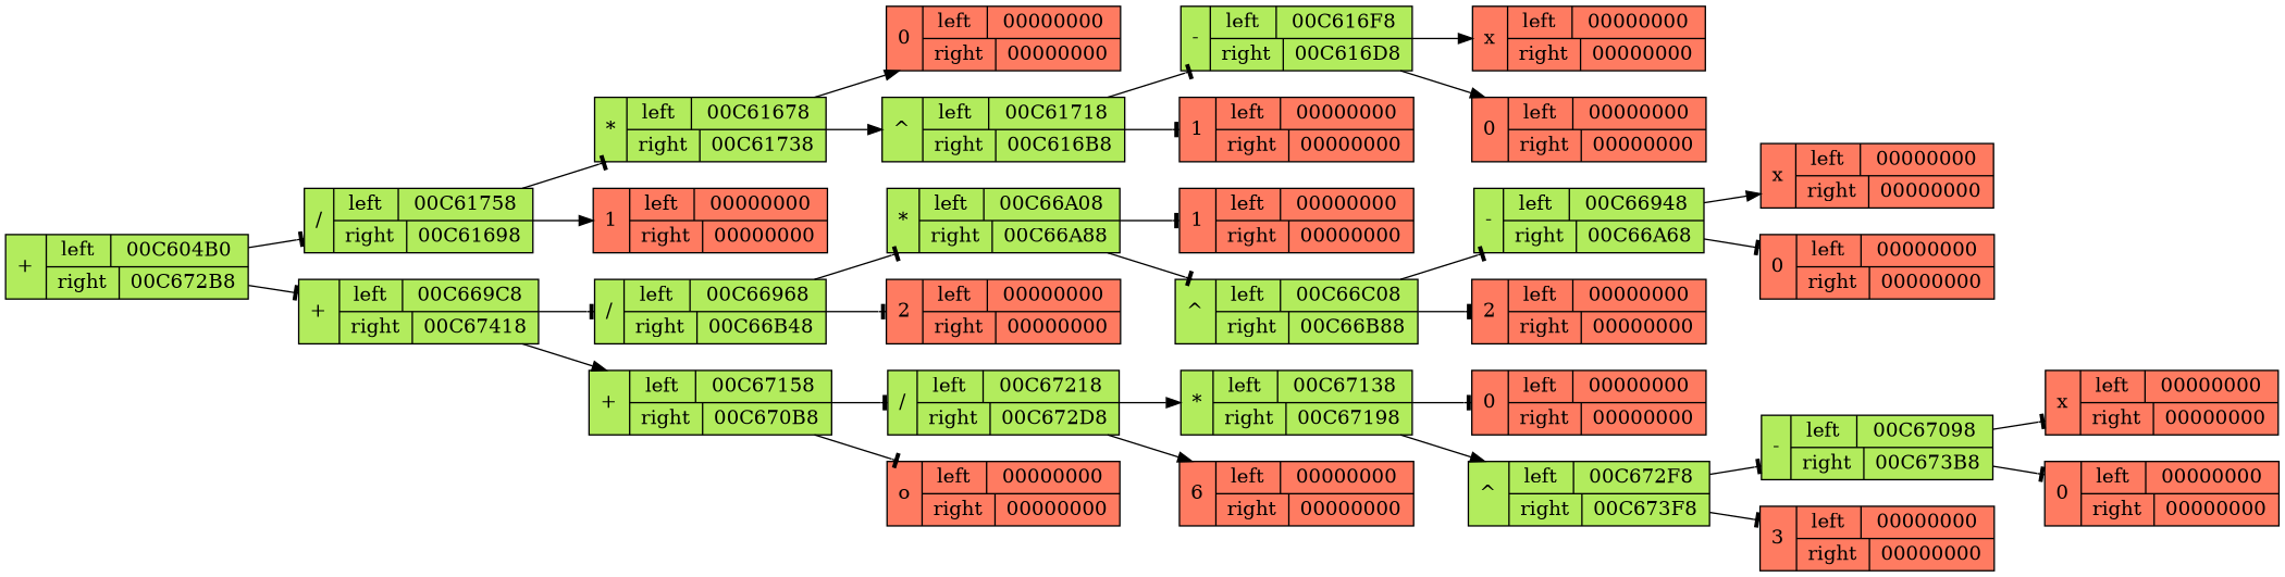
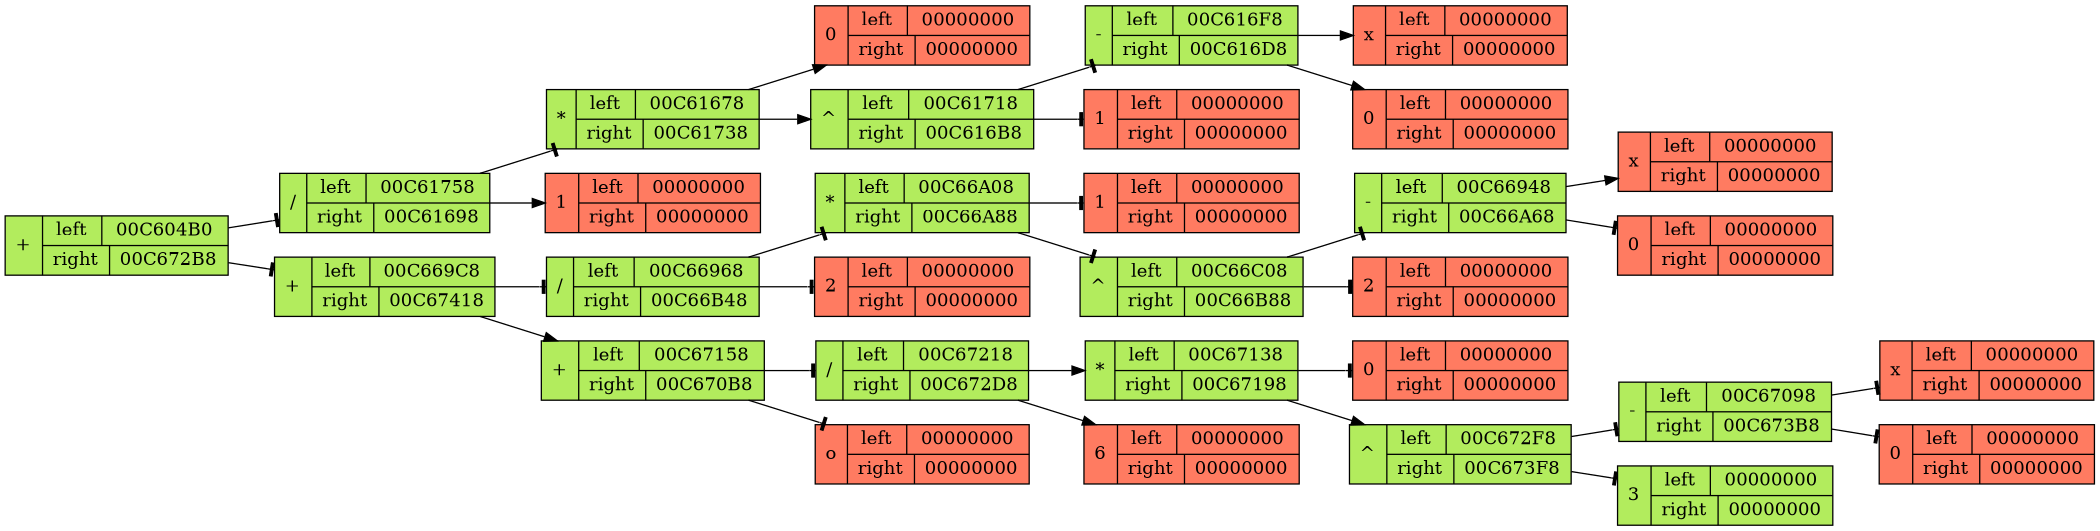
  digraph {
    bgcolor="#FFFFFF"
    fixedsize=true
    rankdir=LR
    node [color=black fillcolor="#FF7B61" fontsize=14 shape=record style=filled]
    edge [arrowhead=tee]
    n1 [fillcolor="#B2EC5D" label="{+ | {{left | 00C604B0} | {right | 00C672B8}}}" width=2]
    n2 [fillcolor="#B2EC5D" label="{/ | {{left | 00C61758} | {right | 00C61698}}}" width=2]
    n3 [fillcolor="#B2EC5D" label="{+ | {{left | 00C669C8} | {right | 00C67418}}}" width=2]
    n4 [fillcolor="#B2EC5D" label="{* | {{left | 00C61678} | {right | 00C61738}}}" width=2]
    n5 [label="{1 | {{left | 00000000} | {right | 00000000}}}" width=2]
    n6 [label="{0 | {{left | 00000000} | {right | 00000000}}}" width=2]
    n7 [fillcolor="#B2EC5D" label="{^ | {{left | 00C61718} | {right | 00C616B8}}}" width=2]
    n8 [fillcolor="#B2EC5D" label="{- | {{left | 00C616F8} | {right | 00C616D8}}}" width=2]
    n9 [label="{1 | {{left | 00000000} | {right | 00000000}}}" width=2]
    n10 [label="{x | {{left | 00000000} | {right | 00000000}}}" width=2]
    n11 [label="{0 | {{left | 00000000} | {right | 00000000}}}" width=2]
    n12 [fillcolor="#B2EC5D" label="{/ | {{left | 00C66968} | {right | 00C66B48}}}" width=2]
    n13 [fillcolor="#B2EC5D" label="{+ | {{left | 00C67158} | {right | 00C670B8}}}" width=2]
    n14 [fillcolor="#B2EC5D" label="{* | {{left | 00C66A08} | {right | 00C66A88}}}" width=2]
    n15 [label="{2 | {{left | 00000000} | {right | 00000000}}}" width=2]
    n16 [label="{1 | {{left | 00000000} | {right | 00000000}}}" width=2]
    n17 [fillcolor="#B2EC5D" label="{^ | {{left | 00C66C08} | {right | 00C66B88}}}" width=2]
    n18 [fillcolor="#B2EC5D" label="{- | {{left | 00C66948} | {right | 00C66A68}}}" width=2]
    n19 [label="{2 | {{left | 00000000} | {right | 00000000}}}" width=2]
    n20 [label="{x | {{left | 00000000} | {right | 00000000}}}" width=2]
    n21 [label="{0 | {{left | 00000000} | {right | 00000000}}}" width=2]
    n22 [fillcolor="#B2EC5D" label="{/ | {{left | 00C67218} | {right | 00C672D8}}}" width=2]
    n23 [label="{o | {{left | 00000000} | {right | 00000000}}}" width=2]
    n24 [fillcolor="#B2EC5D" label="{* | {{left | 00C67138} | {right | 00C67198}}}" width=2]
    n25 [label="{6 | {{left | 00000000} | {right | 00000000}}}" width=2]
    n26 [label="{0 | {{left | 00000000} | {right | 00000000}}}" width=2]
    n27 [fillcolor="#B2EC5D" label="{^ | {{left | 00C672F8} | {right | 00C673F8}}}" width=2]
    n28 [fillcolor="#B2EC5D" label="{- | {{left | 00C67098} | {right | 00C673B8}}}" width=2]
-   n29 [label="{3 | {{left | 00000000} | {right | 00000000}}}" width=2]
+   n29 [fillcolor="#B2EC5D" label="{3 | {{left | 00000000} | {right | 00000000}}}" width=2]
    n30 [label="{x | {{left | 00000000} | {right | 00000000}}}" width=2]
    n31 [label="{0 | {{left | 00000000} | {right | 00000000}}}" width=2]
    n1 -> n2
    n1 -> n3
    n2 -> n4
    n2 -> n5 [arrowhead=normal]
    n3 -> n12
    n3 -> n13 [arrowhead=normal]
    n4 -> n6 [arrowhead=normal]
    n4 -> n7 [arrowhead=normal]
    n7 -> n8
    n7 -> n9
    n8 -> n10 [arrowhead=normal]
    n8 -> n11 [arrowhead=normal]
    n12 -> n14
    n12 -> n15
    n13 -> n22
    n13 -> n23
    n14 -> n16
    n14 -> n17
    n17 -> n18
    n17 -> n19
    n18 -> n20 [arrowhead=normal]
    n18 -> n21
    n22 -> n24 [arrowhead=normal]
    n22 -> n25 [arrowhead=normal]
    n24 -> n26
    n24 -> n27 [arrowhead=normal]
    n27 -> n28
    n27 -> n29
    n28 -> n30
    n28 -> n31
  }
